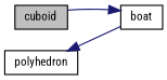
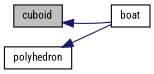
  digraph {
    fontname="Roboto Condensed"
    rankdir=LR
    node [color=black fillcolor=white fontname="Roboto Condensed" fontsize=10 shape=record style=filled]
    edge [color=midnightblue dir=back fontname="Roboto Condensed" fontsize=10 labelfontname=Helvetica labelfontsize=10 style=solid]
    n1 [fillcolor=grey75 fontcolor=black height=0.2 label=cuboid width=0.4]
    n2 [height=0.2 label=boat width=0.4]
    n3 [height=0.2 label=polyhedron width=0.4]
-   n2 -> n1
+   n1 -> n2
    n3 -> n2
  }
